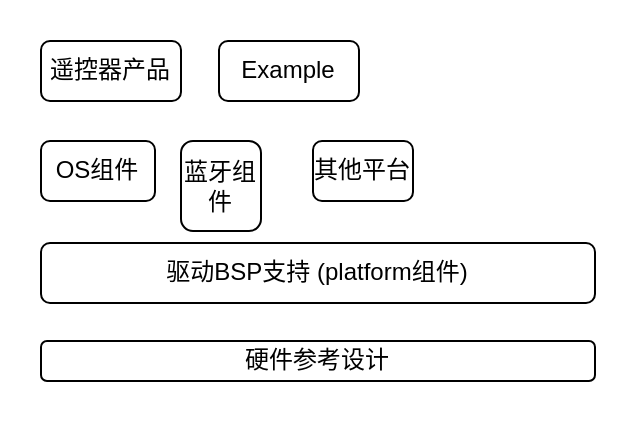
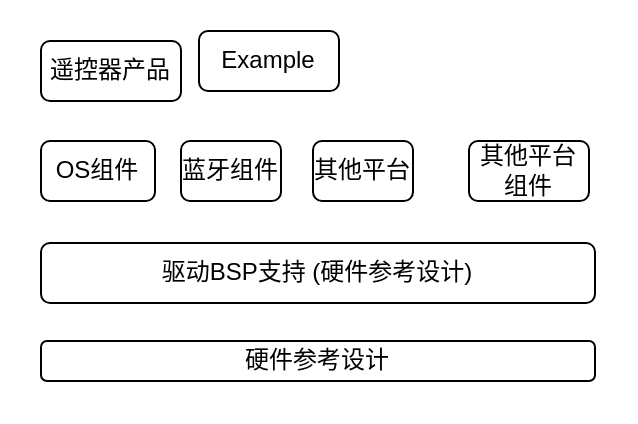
  <mxCell id="0" />
  <mxCell id="1" parent="0" />
  <mxCell id="2" value="硬件参考设计" style="rounded=1;whiteSpace=wrap;html=1;" parent="1" vertex="1"><mxGeometry x="20" y="170" width="277" height="20" as="geometry" /></mxCell>
- <mxCell id="3" value="驱动BSP支持 (platform组件)" style="rounded=1;whiteSpace=wrap;html=1;" parent="1" vertex="1"><mxGeometry x="20" y="121" width="277" height="30" as="geometry" /></mxCell>
+ <mxCell id="3" value="驱动BSP支持 (硬件参考设计)" style="rounded=1;whiteSpace=wrap;html=1;" parent="1" vertex="1"><mxGeometry x="20" y="121" width="277" height="30" as="geometry" /></mxCell>
  <mxCell id="4" value="OS组件" style="rounded=1;whiteSpace=wrap;html=1;" parent="1" vertex="1"><mxGeometry x="20" y="70" width="57" height="30" as="geometry" /></mxCell>
- <mxCell id="5" value="蓝牙组件" style="rounded=1;whiteSpace=wrap;html=1;" parent="1" vertex="1"><mxGeometry x="90" y="70" width="40" height="45" as="geometry" /></mxCell>
+ <mxCell id="5" value="蓝牙组件" style="rounded=1;whiteSpace=wrap;html=1;" parent="1" vertex="1"><mxGeometry x="90" y="70" width="50" height="30" as="geometry" /></mxCell>
+ <mxCell id="6" value="其他平台&lt;br&gt;组件" style="rounded=1;whiteSpace=wrap;html=1;" parent="1" vertex="1"><mxGeometry x="234" y="70" width="60" height="30" as="geometry" /></mxCell>
  <mxCell id="7" value="遥控器产品" style="rounded=1;whiteSpace=wrap;html=1;" parent="1" vertex="1"><mxGeometry x="20" y="20" width="70" height="30" as="geometry" /></mxCell>
- <mxCell id="8" value="Example" style="rounded=1;whiteSpace=wrap;html=1;" parent="1" vertex="1"><mxGeometry x="109" y="20" width="70" height="30" as="geometry" /></mxCell>
+ <mxCell id="8" value="Example" style="rounded=1;whiteSpace=wrap;html=1;" parent="1" vertex="1"><mxGeometry x="99" y="15" width="70" height="30" as="geometry" /></mxCell>
  <mxCell id="9" value="其他平台" style="rounded=1;whiteSpace=wrap;html=1;" vertex="1" parent="1"><mxGeometry x="156" y="70" width="50" height="30" as="geometry" /></mxCell>
